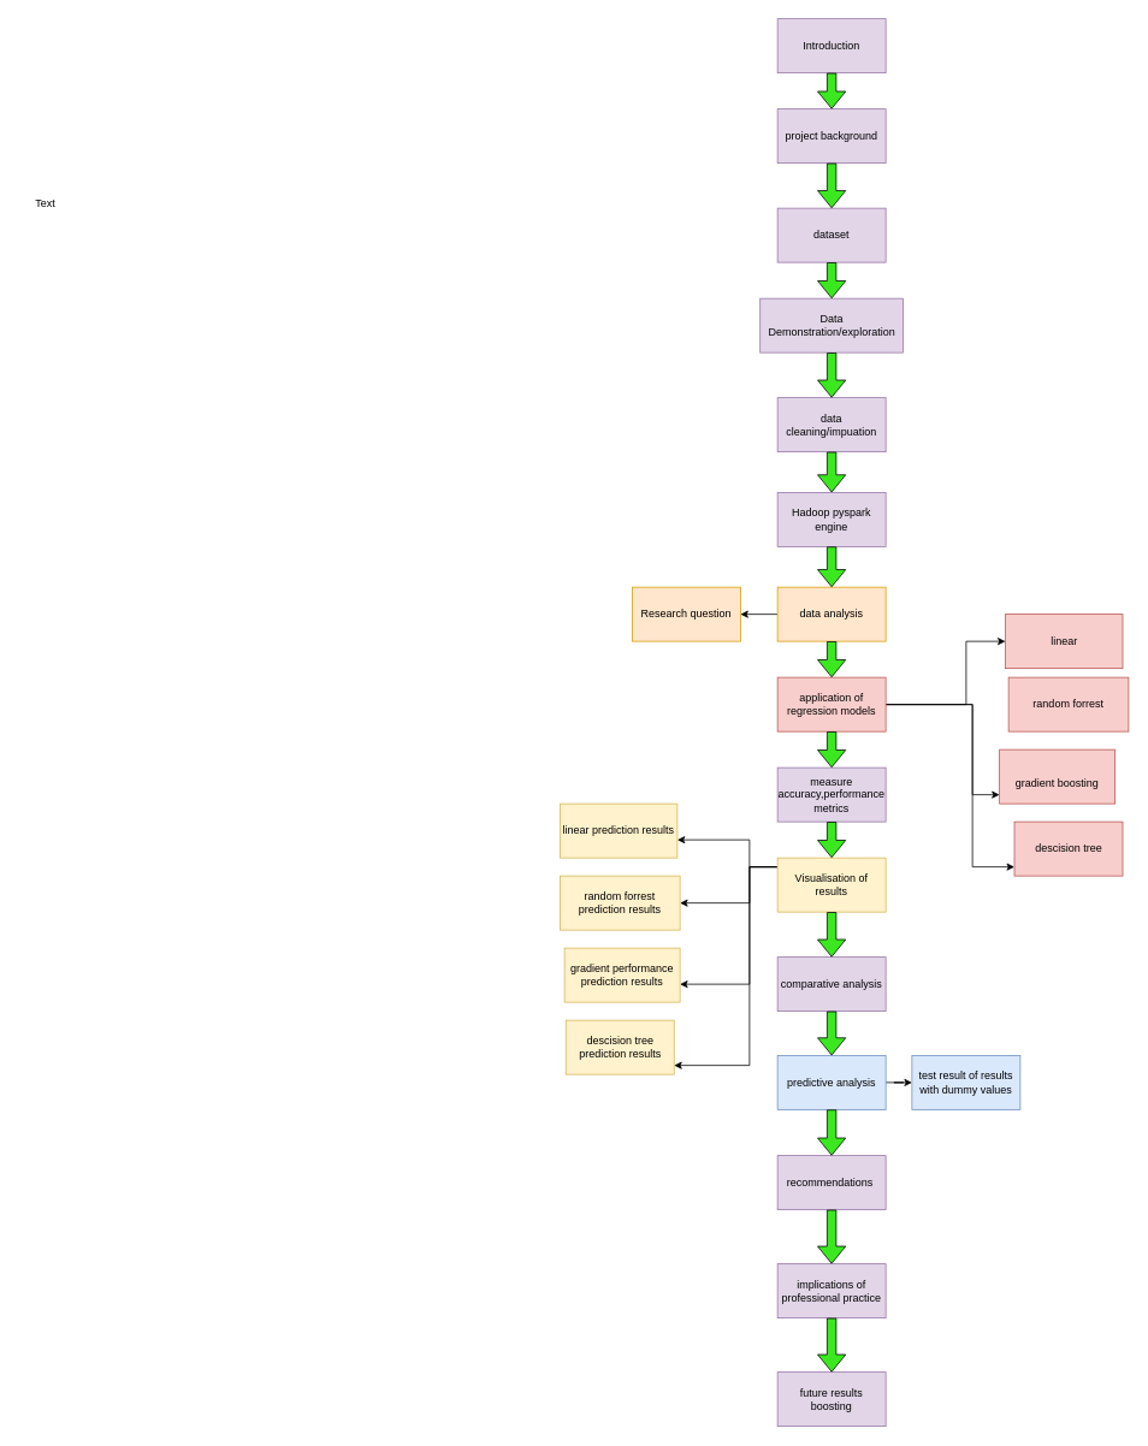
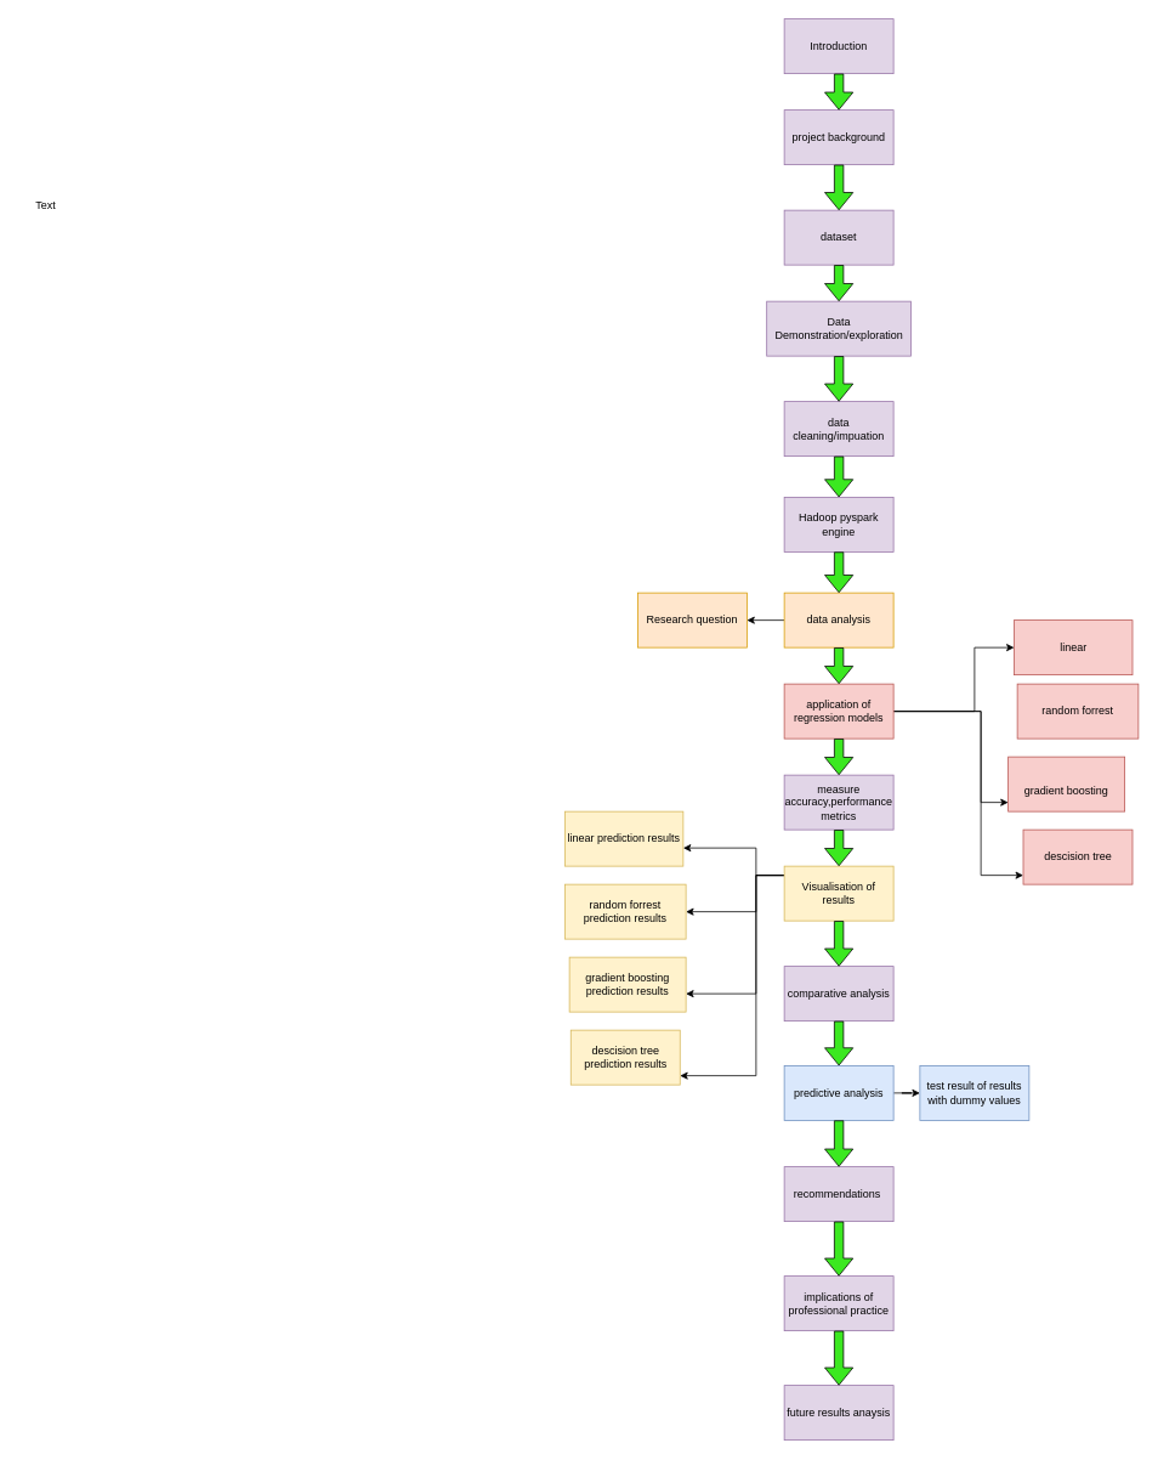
  <mxCell id="0" />
  <mxCell id="1" parent="0" />
  <mxCell id="2" value="dataset" style="rounded=0;whiteSpace=wrap;html=1;fillColor=#e1d5e7;strokeColor=#9673a6;" vertex="1" parent="1"><mxGeometry x="861" y="230" width="120" height="60" as="geometry" /></mxCell>
  <mxCell id="3" value="Data Demonstration/exploration" style="rounded=0;whiteSpace=wrap;html=1;fillColor=#e1d5e7;strokeColor=#9673a6;" vertex="1" parent="1"><mxGeometry x="841.75" y="330" width="158.5" height="60" as="geometry" /></mxCell>
  <mxCell id="4" value="data cleaning/impuation" style="rounded=0;whiteSpace=wrap;html=1;fillColor=#e1d5e7;strokeColor=#9673a6;" vertex="1" parent="1"><mxGeometry x="861" y="440" width="120" height="60" as="geometry" /></mxCell>
  <mxCell id="5" value="Hadoop pyspark engine" style="rounded=0;whiteSpace=wrap;html=1;fillColor=#e1d5e7;strokeColor=#9673a6;" vertex="1" parent="1"><mxGeometry x="861" y="545" width="120" height="60" as="geometry" /></mxCell>
  <mxCell id="6" value="Text" style="text;html=1;strokeColor=none;fillColor=none;align=center;verticalAlign=middle;whiteSpace=wrap;rounded=0;" vertex="1" parent="1"><mxGeometry x="20" y="210" width="60" height="30" as="geometry" /></mxCell>
  <mxCell id="7" style="edgeStyle=orthogonalEdgeStyle;rounded=0;orthogonalLoop=1;jettySize=auto;html=1;" edge="1" parent="1" source="8" target="50"><mxGeometry relative="1" as="geometry"><mxPoint x="670" y="635" as="targetPoint" /></mxGeometry></mxCell>
  <mxCell id="8" value="data analysis" style="rounded=0;whiteSpace=wrap;html=1;fillColor=#ffe6cc;strokeColor=#d79b00;" vertex="1" parent="1"><mxGeometry x="861" y="650" width="120" height="60" as="geometry" /></mxCell>
  <mxCell id="9" value="Introduction" style="rounded=0;whiteSpace=wrap;html=1;fillColor=#e1d5e7;strokeColor=#9673a6;" vertex="1" parent="1"><mxGeometry x="861" y="20" width="120" height="60" as="geometry" /></mxCell>
  <mxCell id="10" value="project background" style="rounded=0;whiteSpace=wrap;html=1;fillColor=#e1d5e7;strokeColor=#9673a6;" vertex="1" parent="1"><mxGeometry x="861" y="120" width="120" height="60" as="geometry" /></mxCell>
  <mxCell id="11" style="edgeStyle=orthogonalEdgeStyle;rounded=0;orthogonalLoop=1;jettySize=auto;html=1;" edge="1" parent="1" source="14" target="16"><mxGeometry relative="1" as="geometry"><mxPoint x="978" y="730" as="sourcePoint" /><mxPoint x="1117" y="730" as="targetPoint" /><Array as="points"><mxPoint x="1070" y="780" /><mxPoint x="1070" y="710" /></Array></mxGeometry></mxCell>
  <mxCell id="12" style="edgeStyle=orthogonalEdgeStyle;rounded=0;orthogonalLoop=1;jettySize=auto;html=1;" edge="1" parent="1" source="14" target="30"><mxGeometry relative="1" as="geometry"><mxPoint x="978" y="730" as="sourcePoint" /><Array as="points"><mxPoint x="1077" y="780" /><mxPoint x="1077" y="880" /></Array></mxGeometry></mxCell>
  <mxCell id="13" style="edgeStyle=orthogonalEdgeStyle;rounded=0;orthogonalLoop=1;jettySize=auto;html=1;" edge="1" parent="1" source="14" target="31"><mxGeometry relative="1" as="geometry"><mxPoint x="978" y="730" as="sourcePoint" /><Array as="points"><mxPoint x="1077" y="780" /><mxPoint x="1077" y="960" /></Array></mxGeometry></mxCell>
  <mxCell id="14" value="application of regression models" style="rounded=0;whiteSpace=wrap;html=1;fillColor=#f8cecc;strokeColor=#b85450;" vertex="1" parent="1"><mxGeometry x="861" y="750" width="120" height="60" as="geometry" /></mxCell>
  <mxCell id="15" value="measure accuracy,performance metrics" style="rounded=0;whiteSpace=wrap;html=1;fillColor=#e1d5e7;strokeColor=#9673a6;" vertex="1" parent="1"><mxGeometry x="861" y="850" width="120" height="60" as="geometry" /></mxCell>
  <mxCell id="16" value="linear&lt;br&gt;" style="rounded=0;whiteSpace=wrap;html=1;fillColor=#f8cecc;strokeColor=#b85450;" vertex="1" parent="1"><mxGeometry x="1113.5" y="680" width="130" height="60" as="geometry" /></mxCell>
  <mxCell id="17" style="edgeStyle=orthogonalEdgeStyle;rounded=0;orthogonalLoop=1;jettySize=auto;html=1;" edge="1" parent="1" source="21" target="32"><mxGeometry relative="1" as="geometry"><Array as="points"><mxPoint x="830" y="960" /><mxPoint x="830" y="930" /></Array></mxGeometry></mxCell>
  <mxCell id="18" style="edgeStyle=orthogonalEdgeStyle;rounded=0;orthogonalLoop=1;jettySize=auto;html=1;" edge="1" parent="1" source="21" target="33"><mxGeometry relative="1" as="geometry"><Array as="points"><mxPoint x="830" y="960" /><mxPoint x="830" y="1000" /></Array></mxGeometry></mxCell>
  <mxCell id="19" style="edgeStyle=orthogonalEdgeStyle;rounded=0;orthogonalLoop=1;jettySize=auto;html=1;" edge="1" parent="1" source="21" target="34"><mxGeometry relative="1" as="geometry"><Array as="points"><mxPoint x="830" y="960" /><mxPoint x="830" y="1090" /></Array></mxGeometry></mxCell>
  <mxCell id="20" style="edgeStyle=orthogonalEdgeStyle;rounded=0;orthogonalLoop=1;jettySize=auto;html=1;" edge="1" parent="1" source="21" target="35"><mxGeometry relative="1" as="geometry"><Array as="points"><mxPoint x="830" y="960" /><mxPoint x="830" y="1180" /></Array></mxGeometry></mxCell>
  <mxCell id="21" value="Visualisation of results" style="rounded=0;whiteSpace=wrap;html=1;fillColor=#fff2cc;strokeColor=#d6b656;" vertex="1" parent="1"><mxGeometry x="861" y="950" width="120" height="60" as="geometry" /></mxCell>
  <mxCell id="22" style="edgeStyle=orthogonalEdgeStyle;rounded=0;orthogonalLoop=1;jettySize=auto;html=1;" edge="1" parent="1" source="23" target="24"><mxGeometry relative="1" as="geometry" /></mxCell>
  <mxCell id="23" value="predictive analysis" style="rounded=0;whiteSpace=wrap;html=1;fillColor=#dae8fc;strokeColor=#6c8ebf;" vertex="1" parent="1"><mxGeometry x="861" y="1169" width="120" height="60" as="geometry" /></mxCell>
  <mxCell id="24" value="test result of results with dummy values" style="rounded=0;whiteSpace=wrap;html=1;fillColor=#dae8fc;strokeColor=#6c8ebf;" vertex="1" parent="1"><mxGeometry x="1010" y="1169" width="120" height="60" as="geometry" /></mxCell>
  <mxCell id="25" value="comparative analysis" style="rounded=0;whiteSpace=wrap;html=1;fillColor=#e1d5e7;strokeColor=#9673a6;" vertex="1" parent="1"><mxGeometry x="861" y="1060" width="120" height="60" as="geometry" /></mxCell>
  <mxCell id="26" value="recommendations&amp;nbsp;" style="rounded=0;whiteSpace=wrap;html=1;fillColor=#e1d5e7;strokeColor=#9673a6;" vertex="1" parent="1"><mxGeometry x="861" y="1280" width="120" height="60" as="geometry" /></mxCell>
  <mxCell id="27" value="implications of professional practice" style="rounded=0;whiteSpace=wrap;html=1;fillColor=#e1d5e7;strokeColor=#9673a6;" vertex="1" parent="1"><mxGeometry x="861" y="1400" width="120" height="60" as="geometry" /></mxCell>
- <mxCell id="28" value="future results boosting" style="rounded=0;whiteSpace=wrap;html=1;fillColor=#e1d5e7;strokeColor=#9673a6;" vertex="1" parent="1"><mxGeometry x="861" y="1520" width="120" height="60" as="geometry" /></mxCell>
+ <mxCell id="28" value="future results anaysis" style="rounded=0;whiteSpace=wrap;html=1;fillColor=#e1d5e7;strokeColor=#9673a6;" vertex="1" parent="1"><mxGeometry x="861" y="1520" width="120" height="60" as="geometry" /></mxCell>
  <mxCell id="29" value="random forrest" style="rounded=0;whiteSpace=wrap;html=1;fillColor=#f8cecc;strokeColor=#b85450;" vertex="1" parent="1"><mxGeometry x="1117" y="750" width="133" height="60" as="geometry" /></mxCell>
  <mxCell id="30" value="&lt;br&gt;gradient boosting" style="rounded=0;whiteSpace=wrap;html=1;fillColor=#f8cecc;strokeColor=#b85450;" vertex="1" parent="1"><mxGeometry x="1107" y="830" width="128" height="60" as="geometry" /></mxCell>
  <mxCell id="31" value="descision tree" style="rounded=0;whiteSpace=wrap;html=1;fillColor=#f8cecc;strokeColor=#b85450;" vertex="1" parent="1"><mxGeometry x="1123.5" y="910" width="120" height="60" as="geometry" /></mxCell>
  <mxCell id="32" value="linear prediction results" style="rounded=0;whiteSpace=wrap;html=1;fillColor=#fff2cc;strokeColor=#d6b656;" vertex="1" parent="1"><mxGeometry x="620" y="890" width="130" height="60" as="geometry" /></mxCell>
  <mxCell id="33" value="random forrest prediction results" style="rounded=0;whiteSpace=wrap;html=1;fillColor=#fff2cc;strokeColor=#d6b656;" vertex="1" parent="1"><mxGeometry x="620" y="970" width="133" height="60" as="geometry" /></mxCell>
- <mxCell id="34" value="gradient performance prediction results" style="rounded=0;whiteSpace=wrap;html=1;fillColor=#fff2cc;strokeColor=#d6b656;" vertex="1" parent="1"><mxGeometry x="625" y="1050" width="128" height="60" as="geometry" /></mxCell>
+ <mxCell id="34" value="gradient boosting prediction results" style="rounded=0;whiteSpace=wrap;html=1;fillColor=#fff2cc;strokeColor=#d6b656;" vertex="1" parent="1"><mxGeometry x="625" y="1050" width="128" height="60" as="geometry" /></mxCell>
  <mxCell id="35" value="descision tree&lt;br&gt;prediction results" style="rounded=0;whiteSpace=wrap;html=1;fillColor=#fff2cc;strokeColor=#d6b656;" vertex="1" parent="1"><mxGeometry x="626.5" y="1130" width="120" height="60" as="geometry" /></mxCell>
  <mxCell id="36" value="" style="shape=flexArrow;endArrow=classic;html=1;rounded=0;fillColor=#3BE820;strokeColor=#000000;" edge="1" parent="1" source="9" target="10"><mxGeometry width="50" height="50" relative="1" as="geometry"><mxPoint x="940" y="-140" as="sourcePoint" /><mxPoint x="1030" y="-190" as="targetPoint" /><Array as="points" /></mxGeometry></mxCell>
  <mxCell id="37" value="" style="shape=flexArrow;endArrow=classic;html=1;rounded=0;fillColor=#3BE820;strokeColor=#000000;" edge="1" parent="1" source="10" target="2"><mxGeometry width="50" height="50" relative="1" as="geometry"><mxPoint x="977" y="-46" as="sourcePoint" /><mxPoint x="977" y="34" as="targetPoint" /><Array as="points" /></mxGeometry></mxCell>
  <mxCell id="38" value="" style="shape=flexArrow;endArrow=classic;html=1;rounded=0;fillColor=#3BE820;" edge="1" parent="1" source="2" target="3"><mxGeometry width="50" height="50" relative="1" as="geometry"><mxPoint x="940" y="190" as="sourcePoint" /><mxPoint x="990" y="140" as="targetPoint" /></mxGeometry></mxCell>
  <mxCell id="39" value="" style="shape=flexArrow;endArrow=classic;html=1;rounded=0;fillColor=#3BE820;" edge="1" parent="1" source="3" target="4"><mxGeometry width="50" height="50" relative="1" as="geometry"><mxPoint x="980" y="310" as="sourcePoint" /><mxPoint x="1030" y="260" as="targetPoint" /></mxGeometry></mxCell>
  <mxCell id="40" value="" style="shape=flexArrow;endArrow=classic;html=1;rounded=0;fillColor=#3BE820;" edge="1" parent="1" source="4" target="5"><mxGeometry width="50" height="50" relative="1" as="geometry"><mxPoint x="1020" y="460" as="sourcePoint" /><mxPoint x="1070" y="410" as="targetPoint" /></mxGeometry></mxCell>
  <mxCell id="41" value="" style="shape=flexArrow;endArrow=classic;html=1;rounded=0;fillColor=#3BE820;" edge="1" parent="1" source="5" target="8"><mxGeometry width="50" height="50" relative="1" as="geometry"><mxPoint x="900" y="560" as="sourcePoint" /><mxPoint x="950" y="510" as="targetPoint" /></mxGeometry></mxCell>
  <mxCell id="42" value="" style="shape=flexArrow;endArrow=classic;html=1;rounded=0;fillColor=#3BE820;" edge="1" parent="1" source="8" target="14"><mxGeometry width="50" height="50" relative="1" as="geometry"><mxPoint x="900" y="730" as="sourcePoint" /><mxPoint x="950" y="680" as="targetPoint" /></mxGeometry></mxCell>
  <mxCell id="43" value="" style="shape=flexArrow;endArrow=classic;html=1;rounded=0;fillColor=#3BE820;" edge="1" parent="1" source="14" target="15"><mxGeometry width="50" height="50" relative="1" as="geometry"><mxPoint x="900" y="850" as="sourcePoint" /><mxPoint x="950" y="800" as="targetPoint" /></mxGeometry></mxCell>
  <mxCell id="44" value="" style="shape=flexArrow;endArrow=classic;html=1;rounded=0;fillColor=#3BE820;" edge="1" parent="1" source="15" target="21"><mxGeometry width="50" height="50" relative="1" as="geometry"><mxPoint x="1010" y="910" as="sourcePoint" /><mxPoint x="1060" y="860" as="targetPoint" /></mxGeometry></mxCell>
  <mxCell id="45" value="" style="shape=flexArrow;endArrow=classic;html=1;rounded=0;fillColor=#3BE820;" edge="1" parent="1" source="21" target="25"><mxGeometry width="50" height="50" relative="1" as="geometry"><mxPoint x="900" y="1070" as="sourcePoint" /><mxPoint x="950" y="1020" as="targetPoint" /></mxGeometry></mxCell>
  <mxCell id="46" value="" style="shape=flexArrow;endArrow=classic;html=1;rounded=0;fillColor=#3BE820;" edge="1" parent="1" source="25" target="23"><mxGeometry width="50" height="50" relative="1" as="geometry"><mxPoint x="890" y="1151" as="sourcePoint" /><mxPoint x="1030" y="1111" as="targetPoint" /></mxGeometry></mxCell>
  <mxCell id="47" value="" style="shape=flexArrow;endArrow=classic;html=1;rounded=0;fillColor=#3BE820;" edge="1" parent="1" source="23" target="26"><mxGeometry width="50" height="50" relative="1" as="geometry"><mxPoint x="1120" y="1311" as="sourcePoint" /><mxPoint x="1170" y="1261" as="targetPoint" /></mxGeometry></mxCell>
  <mxCell id="48" value="" style="shape=flexArrow;endArrow=classic;html=1;rounded=0;fillColor=#3BE820;" edge="1" parent="1" source="26" target="27"><mxGeometry width="50" height="50" relative="1" as="geometry"><mxPoint x="1010" y="1401" as="sourcePoint" /><mxPoint x="1060" y="1351" as="targetPoint" /></mxGeometry></mxCell>
  <mxCell id="49" value="" style="shape=flexArrow;endArrow=classic;html=1;rounded=0;fillColor=#3BE820;" edge="1" parent="1" source="27" target="28"><mxGeometry width="50" height="50" relative="1" as="geometry"><mxPoint x="1010" y="1521" as="sourcePoint" /><mxPoint x="1060" y="1471" as="targetPoint" /></mxGeometry></mxCell>
  <mxCell id="50" value="Research question" style="rounded=0;whiteSpace=wrap;html=1;fillColor=#ffe6cc;strokeColor=#d79b00;" vertex="1" parent="1"><mxGeometry x="700" y="650" width="120" height="60" as="geometry" /></mxCell>
